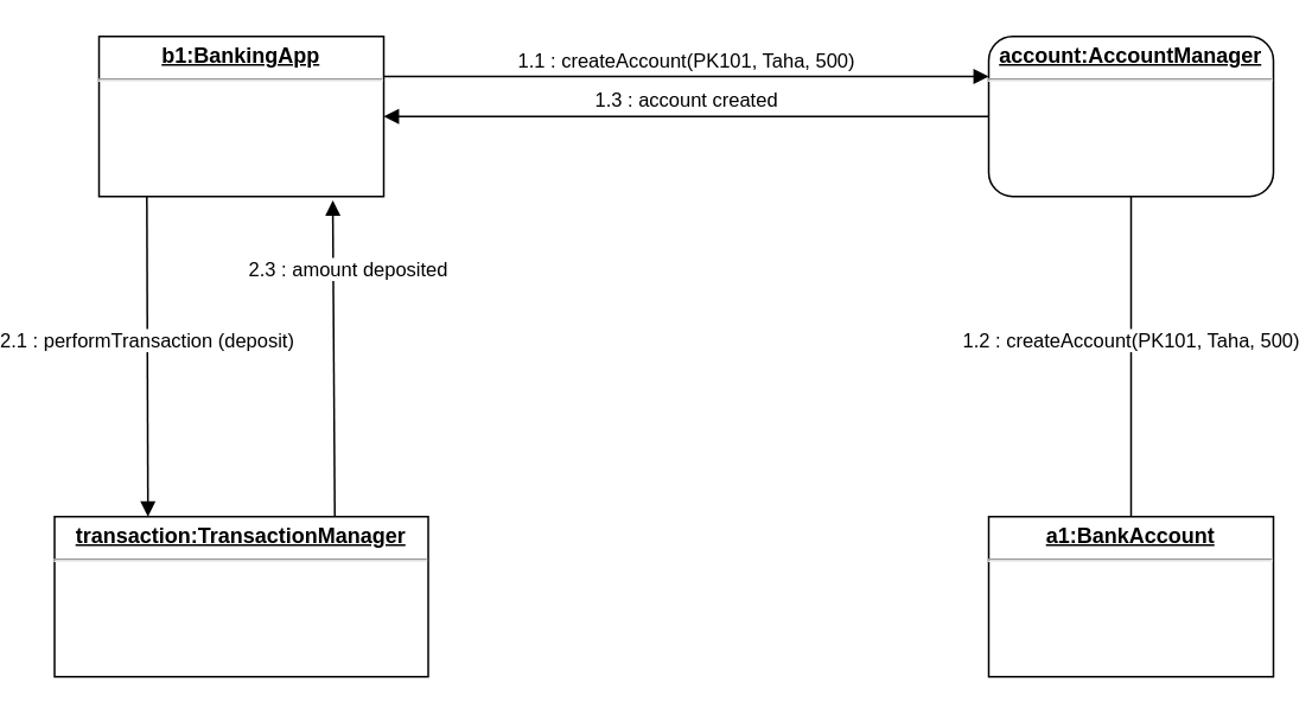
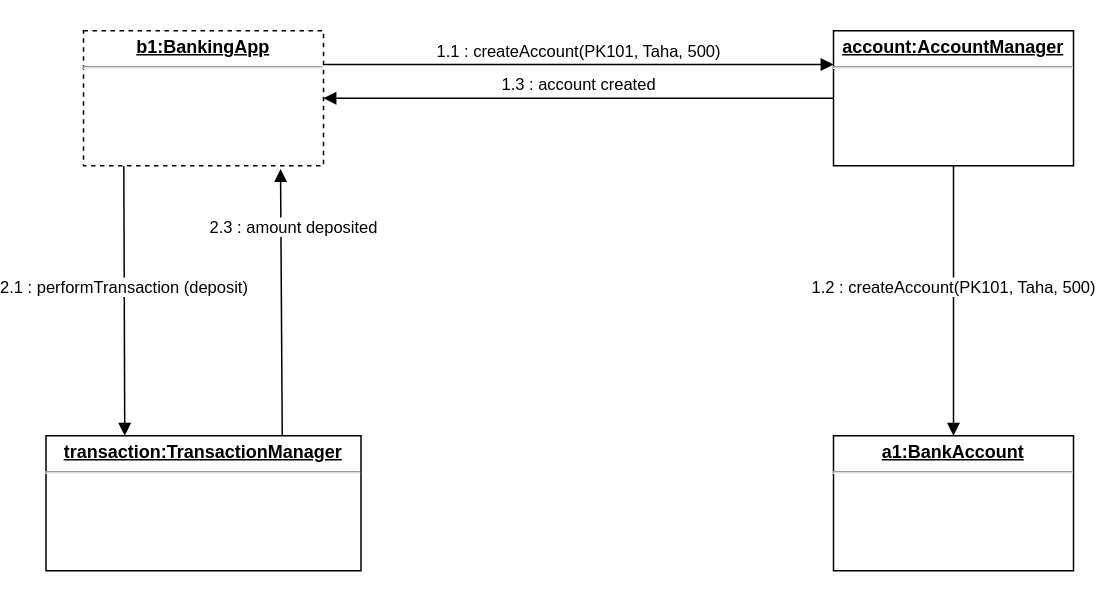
  <mxCell id="0" />
  <mxCell id="1" parent="0" />
- <mxCell id="2" value="&lt;p style=&quot;margin:0px;margin-top:4px;text-align:center;text-decoration:underline;&quot;&gt;&lt;b&gt;account:AccountManager&lt;/b&gt;&lt;/p&gt;&lt;hr&gt;&lt;p style=&quot;margin:0px;margin-left:8px;&quot;&gt;&lt;br&gt;&lt;/p&gt;" style="verticalAlign=top;align=left;overflow=fill;fontSize=12;fontFamily=Helvetica;html=1;whiteSpace=wrap;rounded=1;" vertex="1" parent="1"><mxGeometry x="545" y="20" width="160" height="90" as="geometry" /></mxCell>
- <mxCell id="3" value="&lt;p style=&quot;margin:0px;margin-top:4px;text-align:center;text-decoration:underline;&quot;&gt;&lt;b&gt;b1:BankingApp&lt;/b&gt;&lt;/p&gt;&lt;hr&gt;&lt;p style=&quot;margin:0px;margin-left:8px;&quot;&gt;&lt;br&gt;&lt;/p&gt;" style="verticalAlign=top;align=left;overflow=fill;fontSize=12;fontFamily=Helvetica;html=1;whiteSpace=wrap;" vertex="1" parent="1"><mxGeometry x="45" y="20" width="160" height="90" as="geometry" /></mxCell>
+ <mxCell id="2" value="&lt;p style=&quot;margin:0px;margin-top:4px;text-align:center;text-decoration:underline;&quot;&gt;&lt;b&gt;account:AccountManager&lt;/b&gt;&lt;/p&gt;&lt;hr&gt;&lt;p style=&quot;margin:0px;margin-left:8px;&quot;&gt;&lt;br&gt;&lt;/p&gt;" style="verticalAlign=top;align=left;overflow=fill;fontSize=12;fontFamily=Helvetica;html=1;whiteSpace=wrap;" vertex="1" parent="1"><mxGeometry x="545" y="20" width="160" height="90" as="geometry" /></mxCell>
+ <mxCell id="3" value="&lt;p style=&quot;margin:0px;margin-top:4px;text-align:center;text-decoration:underline;&quot;&gt;&lt;b&gt;b1:BankingApp&lt;/b&gt;&lt;/p&gt;&lt;hr&gt;&lt;p style=&quot;margin:0px;margin-left:8px;&quot;&gt;&lt;br&gt;&lt;/p&gt;" style="verticalAlign=top;align=left;overflow=fill;fontSize=12;fontFamily=Helvetica;html=1;whiteSpace=wrap;dashed=1;" vertex="1" parent="1"><mxGeometry x="45" y="20" width="160" height="90" as="geometry" /></mxCell>
  <mxCell id="4" value="&lt;p style=&quot;margin:0px;margin-top:4px;text-align:center;text-decoration:underline;&quot;&gt;&lt;b&gt;a1:BankAccount&lt;/b&gt;&lt;/p&gt;&lt;hr&gt;&lt;p style=&quot;margin:0px;margin-left:8px;&quot;&gt;&lt;br&gt;&lt;/p&gt;" style="verticalAlign=top;align=left;overflow=fill;fontSize=12;fontFamily=Helvetica;html=1;whiteSpace=wrap;" vertex="1" parent="1"><mxGeometry x="545" y="290" width="160" height="90" as="geometry" /></mxCell>
  <mxCell id="5" value="&lt;p style=&quot;margin:0px;margin-top:4px;text-align:center;text-decoration:underline;&quot;&gt;&lt;b&gt;transaction:TransactionManager&lt;/b&gt;&lt;/p&gt;&lt;hr&gt;&lt;p style=&quot;margin:0px;margin-left:8px;&quot;&gt;&lt;br&gt;&lt;/p&gt;" style="verticalAlign=top;align=left;overflow=fill;fontSize=12;fontFamily=Helvetica;html=1;whiteSpace=wrap;" vertex="1" parent="1"><mxGeometry x="20" y="290" width="210" height="90" as="geometry" /></mxCell>
  <mxCell id="6" value="1.1 : createAccount(PK101, Taha, 500)" style="html=1;verticalAlign=bottom;endArrow=block;curved=0;rounded=0;exitX=1;exitY=0.25;exitDx=0;exitDy=0;entryX=0;entryY=0.25;entryDx=0;entryDy=0;" edge="1" parent="1" source="3" target="2"><mxGeometry width="80" relative="1" as="geometry"><mxPoint x="265" y="64.5" as="sourcePoint" /><mxPoint x="345" y="64.5" as="targetPoint" /></mxGeometry></mxCell>
  <mxCell id="7" value="1.3 : account created" style="html=1;verticalAlign=bottom;endArrow=block;curved=0;rounded=0;exitX=0;exitY=0.5;exitDx=0;exitDy=0;entryX=1;entryY=0.5;entryDx=0;entryDy=0;" edge="1" parent="1" source="2" target="3"><mxGeometry width="80" relative="1" as="geometry"><mxPoint x="215" y="53" as="sourcePoint" /><mxPoint x="555" y="53" as="targetPoint" /></mxGeometry></mxCell>
  <mxCell id="8" value="2.1 : performTransaction (deposit)" style="html=1;verticalAlign=bottom;endArrow=block;curved=0;rounded=0;exitX=0.168;exitY=1.001;exitDx=0;exitDy=0;entryX=0.25;entryY=0;entryDx=0;entryDy=0;exitPerimeter=0;" edge="1" parent="1" source="3" target="5"><mxGeometry width="80" relative="1" as="geometry"><mxPoint x="555" y="75" as="sourcePoint" /><mxPoint x="215" y="75" as="targetPoint" /></mxGeometry></mxCell>
- <mxCell id="9" value="1.2&amp;nbsp;: createAccount(PK101, Taha, 500)" style="html=1;verticalAlign=bottom;endArrow=none;curved=0;rounded=0;exitX=0.5;exitY=1;exitDx=0;exitDy=0;entryX=0.5;entryY=0;entryDx=0;entryDy=0;" edge="1" parent="1" source="2" target="4"><mxGeometry width="80" relative="1" as="geometry"><mxPoint x="215" y="53" as="sourcePoint" /><mxPoint x="555" y="53" as="targetPoint" /></mxGeometry></mxCell>
+ <mxCell id="9" value="1.2&amp;nbsp;: createAccount(PK101, Taha, 500)" style="html=1;verticalAlign=bottom;endArrow=block;curved=0;rounded=0;exitX=0.5;exitY=1;exitDx=0;exitDy=0;entryX=0.5;entryY=0;entryDx=0;entryDy=0;" edge="1" parent="1" source="2" target="4"><mxGeometry width="80" relative="1" as="geometry"><mxPoint x="215" y="53" as="sourcePoint" /><mxPoint x="555" y="53" as="targetPoint" /></mxGeometry></mxCell>
  <mxCell id="10" value="2.3 : amount deposited" style="html=1;verticalAlign=bottom;endArrow=block;curved=0;rounded=0;exitX=0.75;exitY=0;exitDx=0;exitDy=0;entryX=0.821;entryY=1.024;entryDx=0;entryDy=0;entryPerimeter=0;" edge="1" parent="1" source="5" target="3"><mxGeometry x="0.461" y="-8" width="80" relative="1" as="geometry"><mxPoint x="135" y="120" as="sourcePoint" /><mxPoint x="135" y="300" as="targetPoint" /><mxPoint as="offset" /></mxGeometry></mxCell>
